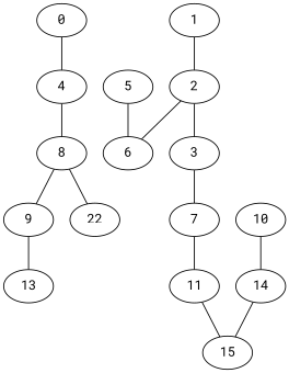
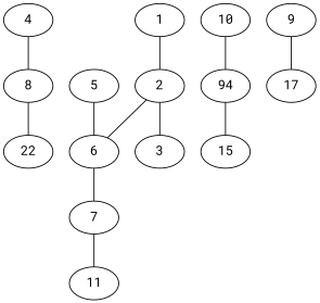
  graph {
    fontname="Roboto Mono"
    node [fontname="Roboto Mono"]
    edge [fontname="Roboto Mono"]
-   0
    4
    1
    2
    8
    6
    3
    7
-   14
+   14 [label=94]
    15
    5
    11
    9
    n14 [label=22]
-   13
+   13 [label=17]
    10
-   0 -- 4
    4 -- 8
    1 -- 2
    2 -- 6
    2 -- 3
-   8 -- 9
    8 -- n14
-   3 -- 7
+   6 -- 7
    7 -- 11
    14 -- 15
    5 -- 6
-   11 -- 15
    9 -- 13
    10 -- 14
  }
